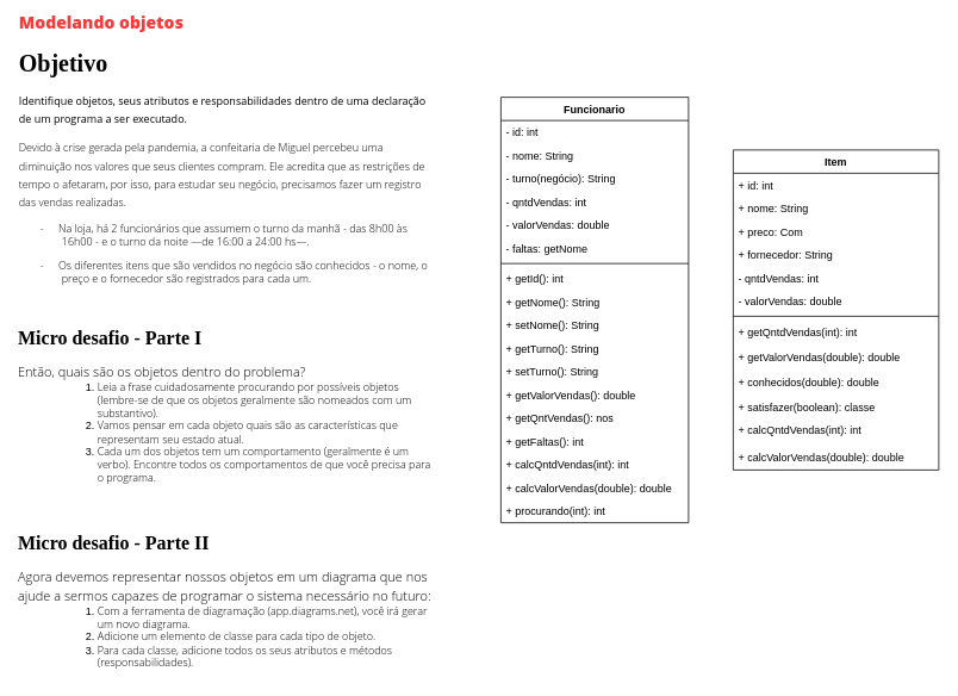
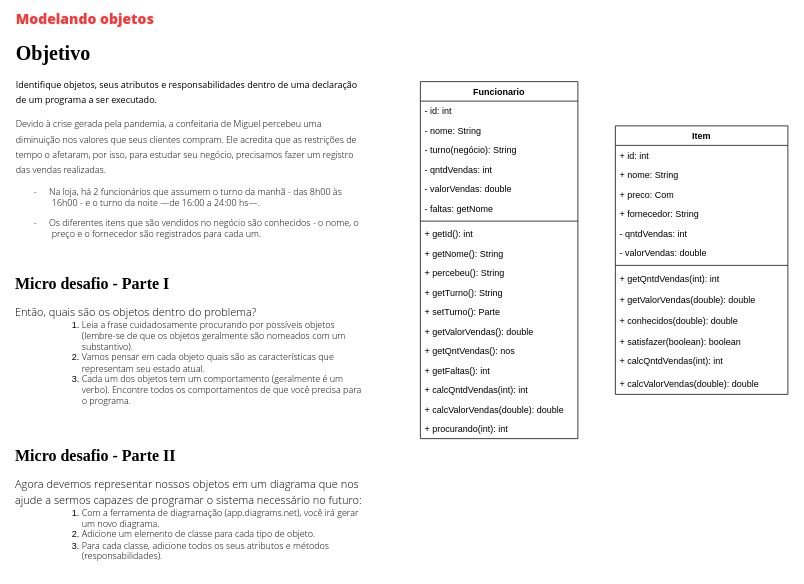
  <mxCell id="0" />
  <mxCell id="1" parent="0" />
  <mxCell id="2" value="Funcionario" style="swimlane;fontStyle=1;align=center;verticalAlign=top;childLayout=stackLayout;horizontal=1;startSize=26;horizontalStack=0;resizeParent=1;resizeParentMax=0;resizeLast=0;collapsible=1;marginBottom=0;" vertex="1" parent="1"><mxGeometry x="560" y="100" width="210" height="476" as="geometry" /></mxCell>
  <mxCell id="3" value="- id: int" style="text;strokeColor=none;fillColor=none;align=left;verticalAlign=top;spacingLeft=4;spacingRight=4;overflow=hidden;rotatable=0;points=[[0,0.5],[1,0.5]];portConstraint=eastwest;" vertex="1" parent="2"><mxGeometry y="26" width="210" height="26" as="geometry" /></mxCell>
  <mxCell id="4" value="- nome: String" style="text;strokeColor=none;fillColor=none;align=left;verticalAlign=top;spacingLeft=4;spacingRight=4;overflow=hidden;rotatable=0;points=[[0,0.5],[1,0.5]];portConstraint=eastwest;" vertex="1" parent="2"><mxGeometry y="52" width="210" height="26" as="geometry" /></mxCell>
  <mxCell id="5" value="- turno(negócio): String" style="text;strokeColor=none;fillColor=none;align=left;verticalAlign=top;spacingLeft=4;spacingRight=4;overflow=hidden;rotatable=0;points=[[0,0.5],[1,0.5]];portConstraint=eastwest;" vertex="1" parent="2"><mxGeometry y="78" width="210" height="26" as="geometry" /></mxCell>
  <mxCell id="6" value="- qntdVendas: int" style="text;strokeColor=none;fillColor=none;align=left;verticalAlign=top;spacingLeft=4;spacingRight=4;overflow=hidden;rotatable=0;points=[[0,0.5],[1,0.5]];portConstraint=eastwest;" vertex="1" parent="2"><mxGeometry y="104" width="210" height="26" as="geometry" /></mxCell>
  <mxCell id="7" value="- valorVendas: double" style="text;strokeColor=none;fillColor=none;align=left;verticalAlign=top;spacingLeft=4;spacingRight=4;overflow=hidden;rotatable=0;points=[[0,0.5],[1,0.5]];portConstraint=eastwest;" vertex="1" parent="2"><mxGeometry y="130" width="210" height="26" as="geometry" /></mxCell>
  <mxCell id="8" value="- faltas: getNome" style="text;strokeColor=none;fillColor=none;align=left;verticalAlign=top;spacingLeft=4;spacingRight=4;overflow=hidden;rotatable=0;points=[[0,0.5],[1,0.5]];portConstraint=eastwest;" vertex="1" parent="2"><mxGeometry y="156" width="210" height="26" as="geometry" /></mxCell>
  <mxCell id="9" value="" style="line;strokeWidth=1;fillColor=none;align=left;verticalAlign=middle;spacingTop=-1;spacingLeft=3;spacingRight=3;rotatable=0;labelPosition=right;points=[];portConstraint=eastwest;" vertex="1" parent="2"><mxGeometry y="182" width="210" height="8" as="geometry" /></mxCell>
  <mxCell id="10" value="+ getId(): int" style="text;strokeColor=none;fillColor=none;align=left;verticalAlign=top;spacingLeft=4;spacingRight=4;overflow=hidden;rotatable=0;points=[[0,0.5],[1,0.5]];portConstraint=eastwest;" vertex="1" parent="2"><mxGeometry y="190" width="210" height="26" as="geometry" /></mxCell>
  <mxCell id="11" value="+ getNome(): String" style="text;strokeColor=none;fillColor=none;align=left;verticalAlign=top;spacingLeft=4;spacingRight=4;overflow=hidden;rotatable=0;points=[[0,0.5],[1,0.5]];portConstraint=eastwest;" vertex="1" parent="2"><mxGeometry y="216" width="210" height="26" as="geometry" /></mxCell>
- <mxCell id="12" value="+ setNome(): String" style="text;strokeColor=none;fillColor=none;align=left;verticalAlign=top;spacingLeft=4;spacingRight=4;overflow=hidden;rotatable=0;points=[[0,0.5],[1,0.5]];portConstraint=eastwest;" vertex="1" parent="2"><mxGeometry y="242" width="210" height="26" as="geometry" /></mxCell>
+ <mxCell id="12" value="+ percebeu(): String" style="text;strokeColor=none;fillColor=none;align=left;verticalAlign=top;spacingLeft=4;spacingRight=4;overflow=hidden;rotatable=0;points=[[0,0.5],[1,0.5]];portConstraint=eastwest;" vertex="1" parent="2"><mxGeometry y="242" width="210" height="26" as="geometry" /></mxCell>
  <mxCell id="13" value="+ getTurno(): String" style="text;strokeColor=none;fillColor=none;align=left;verticalAlign=top;spacingLeft=4;spacingRight=4;overflow=hidden;rotatable=0;points=[[0,0.5],[1,0.5]];portConstraint=eastwest;" vertex="1" parent="2"><mxGeometry y="268" width="210" height="26" as="geometry" /></mxCell>
- <mxCell id="14" value="+ setTurno(): String" style="text;strokeColor=none;fillColor=none;align=left;verticalAlign=top;spacingLeft=4;spacingRight=4;overflow=hidden;rotatable=0;points=[[0,0.5],[1,0.5]];portConstraint=eastwest;" vertex="1" parent="2"><mxGeometry y="294" width="210" height="26" as="geometry" /></mxCell>
+ <mxCell id="14" value="+ setTurno(): Parte" style="text;strokeColor=none;fillColor=none;align=left;verticalAlign=top;spacingLeft=4;spacingRight=4;overflow=hidden;rotatable=0;points=[[0,0.5],[1,0.5]];portConstraint=eastwest;" vertex="1" parent="2"><mxGeometry y="294" width="210" height="26" as="geometry" /></mxCell>
  <mxCell id="15" value="+ getValorVendas(): double" style="text;strokeColor=none;fillColor=none;align=left;verticalAlign=top;spacingLeft=4;spacingRight=4;overflow=hidden;rotatable=0;points=[[0,0.5],[1,0.5]];portConstraint=eastwest;" vertex="1" parent="2"><mxGeometry y="320" width="210" height="26" as="geometry" /></mxCell>
  <mxCell id="16" value="+ getQntVendas(): nos" style="text;strokeColor=none;fillColor=none;align=left;verticalAlign=top;spacingLeft=4;spacingRight=4;overflow=hidden;rotatable=0;points=[[0,0.5],[1,0.5]];portConstraint=eastwest;" vertex="1" parent="2"><mxGeometry y="346" width="210" height="26" as="geometry" /></mxCell>
  <mxCell id="17" value="+ getFaltas(): int" style="text;strokeColor=none;fillColor=none;align=left;verticalAlign=top;spacingLeft=4;spacingRight=4;overflow=hidden;rotatable=0;points=[[0,0.5],[1,0.5]];portConstraint=eastwest;" vertex="1" parent="2"><mxGeometry y="372" width="210" height="26" as="geometry" /></mxCell>
  <mxCell id="18" value="+ calcQntdVendas(int): int" style="text;strokeColor=none;fillColor=none;align=left;verticalAlign=top;spacingLeft=4;spacingRight=4;overflow=hidden;rotatable=0;points=[[0,0.5],[1,0.5]];portConstraint=eastwest;" vertex="1" parent="2"><mxGeometry y="398" width="210" height="26" as="geometry" /></mxCell>
  <mxCell id="19" value="+ calcValorVendas(double): double" style="text;strokeColor=none;fillColor=none;align=left;verticalAlign=top;spacingLeft=4;spacingRight=4;overflow=hidden;rotatable=0;points=[[0,0.5],[1,0.5]];portConstraint=eastwest;" vertex="1" parent="2"><mxGeometry y="424" width="210" height="26" as="geometry" /></mxCell>
  <mxCell id="20" value="+ procurando(int): int" style="text;strokeColor=none;fillColor=none;align=left;verticalAlign=top;spacingLeft=4;spacingRight=4;overflow=hidden;rotatable=0;points=[[0,0.5],[1,0.5]];portConstraint=eastwest;" vertex="1" parent="2"><mxGeometry y="450" width="210" height="26" as="geometry" /></mxCell>
  <mxCell id="21" value="Item" style="swimlane;fontStyle=1;align=center;verticalAlign=top;childLayout=stackLayout;horizontal=1;startSize=26;horizontalStack=0;resizeParent=1;resizeParentMax=0;resizeLast=0;collapsible=1;marginBottom=0;" vertex="1" parent="1"><mxGeometry x="820" y="159" width="230" height="358" as="geometry" /></mxCell>
  <mxCell id="22" value="+ id: int" style="text;strokeColor=none;fillColor=none;align=left;verticalAlign=top;spacingLeft=4;spacingRight=4;overflow=hidden;rotatable=0;points=[[0,0.5],[1,0.5]];portConstraint=eastwest;" vertex="1" parent="21"><mxGeometry y="26" width="230" height="26" as="geometry" /></mxCell>
  <mxCell id="23" value="+ nome: String" style="text;strokeColor=none;fillColor=none;align=left;verticalAlign=top;spacingLeft=4;spacingRight=4;overflow=hidden;rotatable=0;points=[[0,0.5],[1,0.5]];portConstraint=eastwest;" vertex="1" parent="21"><mxGeometry y="52" width="230" height="26" as="geometry" /></mxCell>
  <mxCell id="24" value="+ preco: Com" style="text;strokeColor=none;fillColor=none;align=left;verticalAlign=top;spacingLeft=4;spacingRight=4;overflow=hidden;rotatable=0;points=[[0,0.5],[1,0.5]];portConstraint=eastwest;" vertex="1" parent="21"><mxGeometry y="78" width="230" height="26" as="geometry" /></mxCell>
  <mxCell id="25" value="+ fornecedor: String" style="text;strokeColor=none;fillColor=none;align=left;verticalAlign=top;spacingLeft=4;spacingRight=4;overflow=hidden;rotatable=0;points=[[0,0.5],[1,0.5]];portConstraint=eastwest;" vertex="1" parent="21"><mxGeometry y="104" width="230" height="26" as="geometry" /></mxCell>
  <mxCell id="26" value="- qntdVendas: int" style="text;strokeColor=none;fillColor=none;align=left;verticalAlign=top;spacingLeft=4;spacingRight=4;overflow=hidden;rotatable=0;points=[[0,0.5],[1,0.5]];portConstraint=eastwest;" vertex="1" parent="21"><mxGeometry y="130" width="230" height="26" as="geometry" /></mxCell>
  <mxCell id="27" value="- valorVendas: double" style="text;strokeColor=none;fillColor=none;align=left;verticalAlign=top;spacingLeft=4;spacingRight=4;overflow=hidden;rotatable=0;points=[[0,0.5],[1,0.5]];portConstraint=eastwest;" vertex="1" parent="21"><mxGeometry y="156" width="230" height="26" as="geometry" /></mxCell>
  <mxCell id="28" value="" style="line;strokeWidth=1;fillColor=none;align=left;verticalAlign=middle;spacingTop=-1;spacingLeft=3;spacingRight=3;rotatable=0;labelPosition=right;points=[];portConstraint=eastwest;" vertex="1" parent="21"><mxGeometry y="182" width="230" height="8" as="geometry" /></mxCell>
  <mxCell id="29" value="+ getQntdVendas(int): int" style="text;strokeColor=none;fillColor=none;align=left;verticalAlign=top;spacingLeft=4;spacingRight=4;overflow=hidden;rotatable=0;points=[[0,0.5],[1,0.5]];portConstraint=eastwest;" vertex="1" parent="21"><mxGeometry y="190" width="230" height="28" as="geometry" /></mxCell>
  <mxCell id="30" value="+ getValorVendas(double): double" style="text;strokeColor=none;fillColor=none;align=left;verticalAlign=top;spacingLeft=4;spacingRight=4;overflow=hidden;rotatable=0;points=[[0,0.5],[1,0.5]];portConstraint=eastwest;" vertex="1" parent="21"><mxGeometry y="218" width="230" height="28" as="geometry" /></mxCell>
  <mxCell id="31" value="+ conhecidos(double): double" style="text;strokeColor=none;fillColor=none;align=left;verticalAlign=top;spacingLeft=4;spacingRight=4;overflow=hidden;rotatable=0;points=[[0,0.5],[1,0.5]];portConstraint=eastwest;" vertex="1" parent="21"><mxGeometry y="246" width="230" height="28" as="geometry" /></mxCell>
- <mxCell id="32" value="+ satisfazer(boolean): classe" style="text;strokeColor=none;fillColor=none;align=left;verticalAlign=top;spacingLeft=4;spacingRight=4;overflow=hidden;rotatable=0;points=[[0,0.5],[1,0.5]];portConstraint=eastwest;" vertex="1" parent="21"><mxGeometry y="274" width="230" height="26" as="geometry" /></mxCell>
+ <mxCell id="32" value="+ satisfazer(boolean): boolean" style="text;strokeColor=none;fillColor=none;align=left;verticalAlign=top;spacingLeft=4;spacingRight=4;overflow=hidden;rotatable=0;points=[[0,0.5],[1,0.5]];portConstraint=eastwest;" vertex="1" parent="21"><mxGeometry y="274" width="230" height="26" as="geometry" /></mxCell>
  <mxCell id="33" value="+ calcQntdVendas(int): int" style="text;strokeColor=none;fillColor=none;align=left;verticalAlign=top;spacingLeft=4;spacingRight=4;overflow=hidden;rotatable=0;points=[[0,0.5],[1,0.5]];portConstraint=eastwest;" vertex="1" parent="21"><mxGeometry y="300" width="230" height="30" as="geometry" /></mxCell>
  <mxCell id="34" value="+ calcValorVendas(double): double" style="text;strokeColor=none;fillColor=none;align=left;verticalAlign=top;spacingLeft=4;spacingRight=4;overflow=hidden;rotatable=0;points=[[0,0.5],[1,0.5]];portConstraint=eastwest;" vertex="1" parent="21"><mxGeometry y="330" width="230" height="28" as="geometry" /></mxCell>
  <mxCell id="35" value="&lt;p class=&quot;MsoSubtitle&quot; style=&quot;text-align: left ; line-height: 20.387px ; border: none&quot;&gt;&lt;span lang=&quot;es&quot; style=&quot;font-size: 14pt ; line-height: 25.947px ; font-family: &amp;#34;open sans extrabold&amp;#34; , sans-serif ; color: rgb(247 , 57 , 57)&quot;&gt;Modelando objetos&lt;/span&gt;&lt;span lang=&quot;es&quot; style=&quot;font-family: &amp;#34;open sans extrabold&amp;#34; , sans-serif ; color: rgb(247 , 57 , 57)&quot;&gt;&lt;/span&gt;&lt;/p&gt;&lt;h1 style=&quot;text-align: left ; border: none&quot;&gt;&lt;a name=&quot;_heading=h.1fob9te&quot;&gt;&lt;/a&gt;&lt;b&gt;&lt;span lang=&quot;es&quot; style=&quot;font-size: 20pt ; font-family: &amp;#34;rajdhani&amp;#34;&quot;&gt;Objetivo&lt;/span&gt;&lt;/b&gt;&lt;/h1&gt;&lt;p class=&quot;MsoNormal&quot; style=&quot;text-align: left ; line-height: 20.387px&quot;&gt;&lt;span lang=&quot;es&quot; style=&quot;font-family: &amp;#34;open sans&amp;#34; , sans-serif ; color: black&quot;&gt;Identifique objetos, seus atributos e responsabilidades dentro de uma declaração de um programa a ser executado.&lt;/span&gt;&lt;span lang=&quot;es&quot; style=&quot;font-family: &amp;#34;open sans light&amp;#34; , sans-serif ; color: black&quot;&gt;&lt;/span&gt;&lt;/p&gt;&lt;p class=&quot;MsoNormal&quot; style=&quot;text-align: left ; line-height: 20.387px&quot;&gt;&lt;span lang=&quot;es&quot; style=&quot;font-family: &amp;#34;open sans light&amp;#34; , sans-serif ; color: black&quot;&gt;Devido à crise gerada pela pandemia, a confeitaria de Miguel percebeu uma diminuição nos valores que seus clientes compram. Ele acredita que as restrições de tempo o afetaram, por isso, para estudar seu negócio, precisamos fazer um registro das vendas realizadas.&lt;/span&gt;&lt;/p&gt;&lt;p class=&quot;MsoNormal&quot; style=&quot;text-align: left ; margin-left: 36pt ; text-indent: -18pt&quot;&gt;&lt;span lang=&quot;es&quot; style=&quot;font-family: &amp;#34;open sans light&amp;#34; , sans-serif ; color: black&quot;&gt;-&lt;span style=&quot;font-stretch: normal ; font-size: 7pt ; line-height: normal ; font-family: &amp;#34;times new roman&amp;#34;&quot;&gt;&amp;nbsp;&amp;nbsp;&amp;nbsp;&amp;nbsp;&amp;nbsp;&amp;nbsp;&amp;nbsp;&lt;/span&gt;&lt;/span&gt;&lt;span lang=&quot;es&quot; style=&quot;font-family: &amp;#34;open sans light&amp;#34; , sans-serif ; color: black&quot;&gt;Na loja, há 2 funcionários que assumem o turno da manhã - das 8h00 às 16h00 - e o turno da noite —de 16:00 a 24:00 hs—.&amp;nbsp;&lt;/span&gt;&lt;/p&gt;&lt;p class=&quot;MsoNormal&quot; style=&quot;text-align: left ; margin-top: 0cm ; margin-left: 36pt ; margin-bottom: 0.0pt ; text-indent: -18pt&quot;&gt;&lt;span lang=&quot;es&quot; style=&quot;font-family: &amp;#34;open sans light&amp;#34; , sans-serif ; color: black&quot;&gt;-&lt;span style=&quot;font-stretch: normal ; font-size: 7pt ; line-height: normal ; font-family: &amp;#34;times new roman&amp;#34;&quot;&gt;&amp;nbsp;&amp;nbsp;&amp;nbsp;&amp;nbsp;&amp;nbsp;&amp;nbsp;&amp;nbsp;&lt;/span&gt;&lt;/span&gt;&lt;span lang=&quot;es&quot; style=&quot;font-family: &amp;#34;open sans light&amp;#34; , sans-serif ; color: black&quot;&gt;Os diferentes itens que são vendidos no negócio são conhecidos - o nome, o preço e o fornecedor são registrados para cada um.&lt;/span&gt;&lt;/p&gt;&lt;p class=&quot;MsoNormal&quot; style=&quot;text-align: left ; margin-top: 0cm ; margin-left: 36pt ; margin-bottom: 0.0pt ; text-indent: -18pt&quot;&gt;&lt;span lang=&quot;es&quot; style=&quot;font-family: &amp;#34;open sans light&amp;#34; , sans-serif ; color: black&quot;&gt;&lt;br&gt;&lt;/span&gt;&lt;/p&gt;&lt;h1 style=&quot;text-align: left ; margin: 24pt 0cm 0cm -0.75pt ; font-size: 16pt ; font-family: &amp;#34;roboto&amp;#34; ; color: black ; font-weight: normal ; font-style: normal ; letter-spacing: normal ; text-indent: 0px ; text-transform: none ; word-spacing: 0px ; text-decoration: none&quot;&gt;&lt;b&gt;&lt;span lang=&quot;es&quot; style=&quot;font-family: &amp;#34;rajdhani&amp;#34;&quot;&gt;Micro desafio - Parte I&lt;/span&gt;&lt;/b&gt;&lt;/h1&gt;&lt;p class=&quot;MsoNormal&quot; style=&quot;text-align: left ; margin: 10pt 0cm 0cm -0.75pt ; line-height: 20.387px ; font-size: 11pt ; font-family: &amp;#34;roboto&amp;#34; ; color: rgb(102 , 102 , 102) ; font-style: normal ; font-weight: normal ; letter-spacing: normal ; text-indent: 0px ; text-transform: none ; word-spacing: 0px ; text-decoration: none&quot;&gt;&lt;span lang=&quot;es&quot; style=&quot;font-family: &amp;#34;open sans light&amp;#34; , sans-serif ; color: black&quot;&gt;Então, quais são os objetos dentro do problema?&lt;/span&gt;&lt;/p&gt;&lt;ol start=&quot;1&quot; type=&quot;1&quot; style=&quot;margin-bottom: 0cm ; color: rgb(0 , 0 , 0) ; font-style: normal ; font-weight: normal ; letter-spacing: normal ; text-indent: 0px ; text-transform: none ; word-spacing: 0px ; text-decoration: none ; margin-top: 0cm&quot;&gt;&lt;li class=&quot;MsoNormal&quot; style=&quot;text-align: left ; margin-top: 0cm ; margin-left: 36.0pt&quot;&gt;&lt;span lang=&quot;es&quot; style=&quot;font-family: &amp;#34;open sans light&amp;#34; , sans-serif ; color: black&quot;&gt;Leia a frase cuidadosamente procurando por possíveis objetos (lembre-se de que os objetos geralmente são nomeados com um substantivo).&lt;/span&gt;&lt;span lang=&quot;es&quot; style=&quot;font-family: &amp;#34;open sans&amp;#34; , sans-serif&quot;&gt;&lt;/span&gt;&lt;/li&gt;&lt;li class=&quot;MsoNormal&quot; style=&quot;text-align: left ; margin-top: 0cm ; margin-left: 36.0pt&quot;&gt;&lt;span lang=&quot;es&quot; style=&quot;font-family: &amp;#34;open sans light&amp;#34; , sans-serif ; color: black&quot;&gt;Vamos pensar em cada objeto quais são as características que representam seu estado atual.&lt;/span&gt;&lt;span lang=&quot;es&quot; style=&quot;font-family: &amp;#34;open sans&amp;#34; , sans-serif&quot;&gt;&lt;/span&gt;&lt;/li&gt;&lt;li class=&quot;MsoNormal&quot; style=&quot;text-align: left ; margin-top: 0cm ; margin-left: 36.0pt&quot;&gt;&lt;span lang=&quot;es&quot; style=&quot;font-family: &amp;#34;open sans light&amp;#34; , sans-serif ; color: black&quot;&gt;Cada um dos objetos tem um comportamento (geralmente é um verbo). Encontre todos os comportamentos de que você precisa para o programa.&lt;/span&gt;&lt;span lang=&quot;es&quot; style=&quot;font-family: &amp;#34;open sans&amp;#34; , sans-serif&quot;&gt;&lt;/span&gt;&lt;/li&gt;&lt;/ol&gt;&lt;p class=&quot;MsoNormal&quot; style=&quot;text-align: left ; margin: 0cm 0cm 0.0pt ; line-height: 20.387px ; font-size: 11pt ; font-family: &amp;#34;roboto&amp;#34; ; color: rgb(102 , 102 , 102) ; font-style: normal ; font-weight: normal ; letter-spacing: normal ; text-indent: 0px ; text-transform: none ; word-spacing: 0px ; text-decoration: none&quot;&gt;&lt;span lang=&quot;es&quot;&gt;&amp;nbsp;&lt;/span&gt;&lt;/p&gt;&lt;h1 style=&quot;text-align: left ; margin: 24pt 0cm 0cm -0.75pt ; font-size: 16pt ; font-family: &amp;#34;roboto&amp;#34; ; color: black ; font-weight: normal ; font-style: normal ; letter-spacing: normal ; text-indent: 0px ; text-transform: none ; word-spacing: 0px ; text-decoration: none&quot;&gt;&lt;a name=&quot;_heading=h.2et92p0&quot;&gt;&lt;/a&gt;&lt;b&gt;&lt;span lang=&quot;es&quot; style=&quot;font-family: &amp;#34;rajdhani&amp;#34;&quot;&gt;Micro desafio - Parte II&lt;/span&gt;&lt;/b&gt;&lt;/h1&gt;&lt;p class=&quot;MsoNormal&quot; style=&quot;text-align: left ; margin: 10pt 0cm 0cm -0.75pt ; line-height: 20.387px ; font-size: 11pt ; font-family: &amp;#34;roboto&amp;#34; ; color: rgb(102 , 102 , 102) ; font-style: normal ; font-weight: normal ; letter-spacing: normal ; text-indent: 0px ; text-transform: none ; word-spacing: 0px ; text-decoration: none&quot;&gt;&lt;span lang=&quot;es&quot; style=&quot;font-family: &amp;#34;open sans light&amp;#34; , sans-serif ; color: black&quot;&gt;Agora devemos representar nossos objetos em um diagrama que nos ajude a sermos capazes de programar o sistema necessário no futuro:&lt;/span&gt;&lt;/p&gt;&lt;p class=&quot;MsoNormal&quot; style=&quot;margin-top: 0cm ; margin-left: 36pt ; margin-bottom: 0.0pt ; text-indent: -18pt&quot;&gt;&lt;span lang=&quot;es&quot; style=&quot;font-family: &amp;#34;open sans light&amp;#34; , sans-serif ; color: black&quot;&gt;&lt;/span&gt;&lt;/p&gt;&lt;ol start=&quot;1&quot; type=&quot;1&quot; style=&quot;margin-bottom: 0cm ; margin-top: 0cm&quot;&gt;&lt;li class=&quot;MsoNormal&quot; style=&quot;text-align: left ; margin-top: 0cm ; margin-left: 36.0pt&quot;&gt;&lt;span lang=&quot;es&quot; style=&quot;font-family: &amp;#34;open sans light&amp;#34; , sans-serif ; color: black&quot;&gt;Com a ferramenta de diagramação (app.diagrams.net), você irá gerar um novo diagrama.&lt;/span&gt;&lt;span lang=&quot;es&quot; style=&quot;font-family: &amp;#34;open sans&amp;#34; , sans-serif&quot;&gt;&lt;/span&gt;&lt;/li&gt;&lt;li class=&quot;MsoNormal&quot; style=&quot;text-align: left ; margin-top: 0cm ; margin-left: 36.0pt&quot;&gt;&lt;span lang=&quot;es&quot; style=&quot;font-family: &amp;#34;open sans light&amp;#34; , sans-serif ; color: black&quot;&gt;Adicione um elemento de classe para cada tipo de objeto.&lt;/span&gt;&lt;span lang=&quot;es&quot; style=&quot;font-family: &amp;#34;open sans&amp;#34; , sans-serif&quot;&gt;&lt;/span&gt;&lt;/li&gt;&lt;li class=&quot;MsoNormal&quot; style=&quot;text-align: left ; margin-top: 0cm ; margin-left: 36.0pt&quot;&gt;&lt;span lang=&quot;es&quot; style=&quot;font-family: &amp;#34;open sans light&amp;#34; , sans-serif ; color: black&quot;&gt;Para cada classe, adicione todos os seus atributos e métodos (responsabilidades).&lt;/span&gt;&lt;span lang=&quot;es&quot; style=&quot;font-family: &amp;#34;open sans&amp;#34; , sans-serif&quot;&gt;&lt;/span&gt;&lt;/li&gt;&lt;/ol&gt;&lt;p class=&quot;MsoNormal&quot; style=&quot;text-align: left ; margin-top: 0cm ; margin-left: 36pt ; margin-bottom: 0.0pt ; text-indent: -18pt&quot;&gt;&lt;br&gt;&lt;/p&gt;&lt;p class=&quot;MsoNormal&quot; style=&quot;margin-top: 0cm ; margin-left: 36pt ; margin-bottom: 0.0pt ; text-indent: -18pt&quot;&gt;&lt;br&gt;&lt;/p&gt;" style="text;html=1;strokeColor=none;fillColor=none;align=center;verticalAlign=middle;whiteSpace=wrap;rounded=0;" vertex="1" parent="1"><mxGeometry x="20" y="20" width="470" height="720" as="geometry" /></mxCell>
